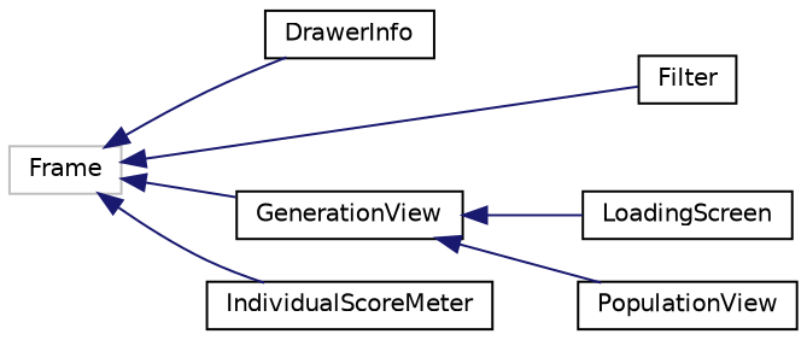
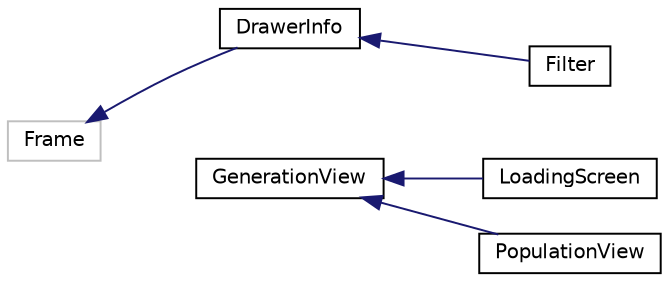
  digraph {
    rankdir=LR
    node [color=black fillcolor=white fontname=Helvetica fontsize=10 shape=record style=filled]
    edge [color=midnightblue dir=back fontname=Helvetica fontsize=10 labelfontname=Helvetica labelfontsize=10 style=solid]
    n1 [color=grey75 height=0.2 label=Frame width=0.4]
    n2 [height=0.2 label=DrawerInfo width=0.4]
    n3 [height=0.2 label=Filter width=0.4]
    n4 [height=0.2 label=GenerationView width=0.4]
-   n5 [height=0.2 label=IndividualScoreMeter width=0.4]
    n6 [height=0.2 label=LoadingScreen width=0.4]
    n7 [height=0.2 label=PopulationView width=0.4]
    n1 -> n2
-   n1 -> n3
-   n1 -> n4
-   n1 -> n5
+   n2 -> n3
    n4 -> n6
    n4 -> n7
  }
